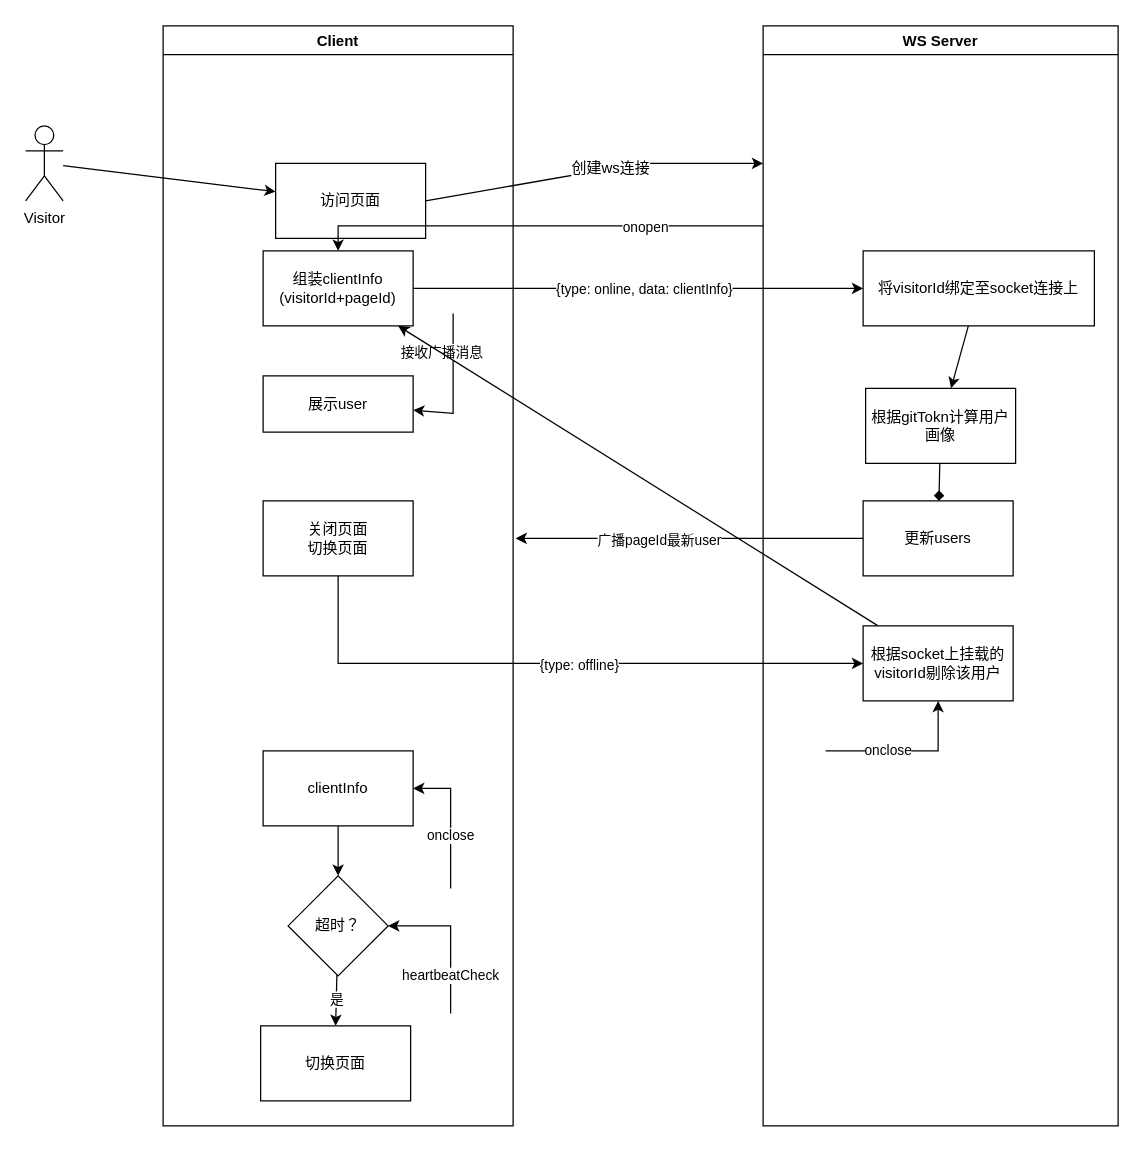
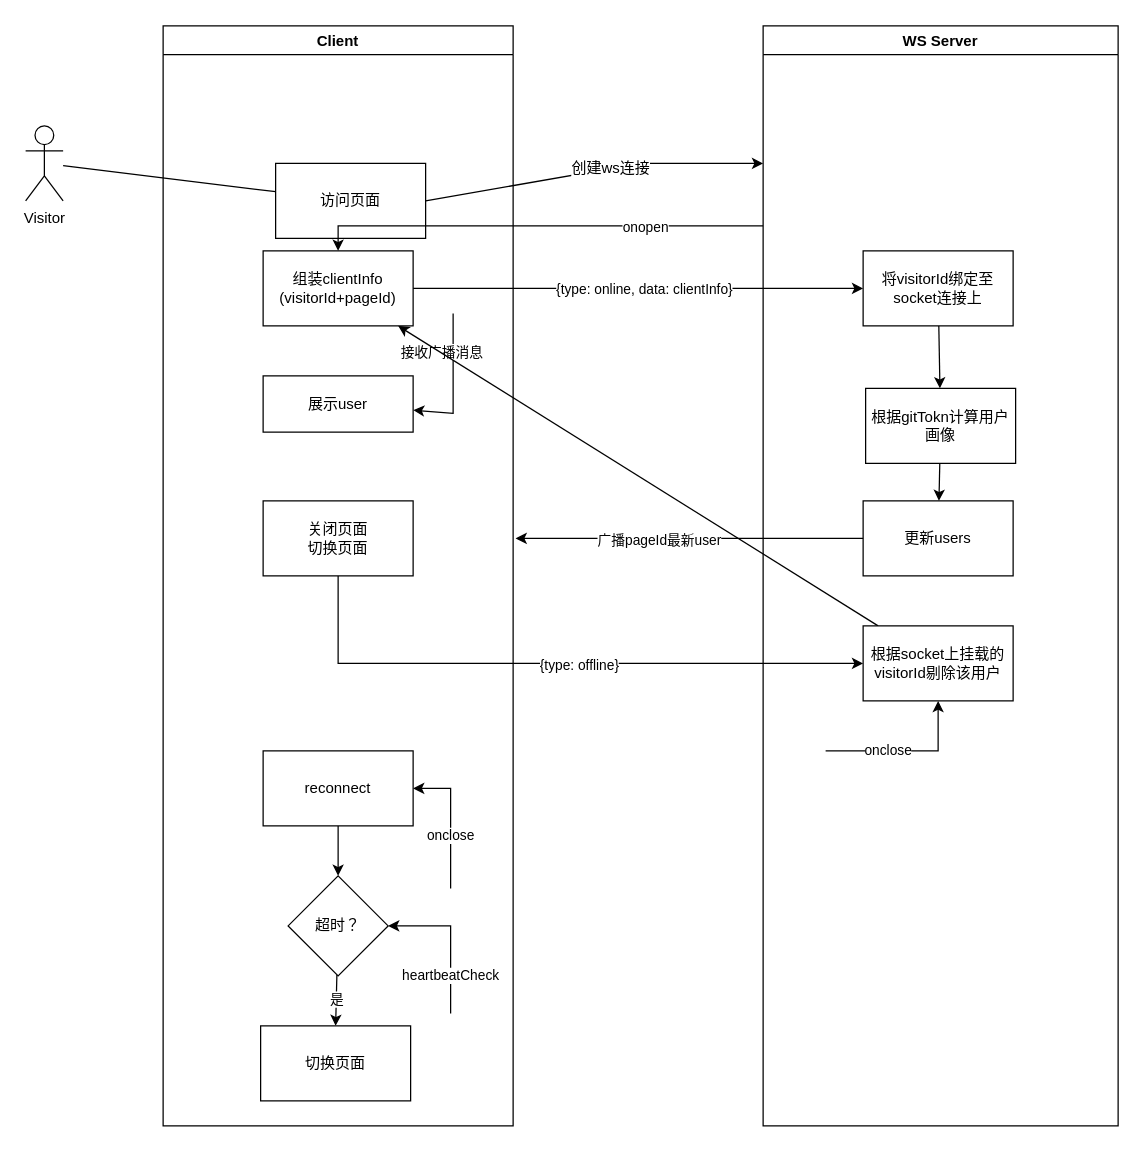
  <mxCell id="0" />
  <mxCell id="1" parent="0" />
  <mxCell id="2" value="Client" style="swimlane;" parent="1" vertex="1"><mxGeometry x="130" y="20" width="280" height="880" as="geometry" /></mxCell>
  <mxCell id="3" value="访问页面" style="rounded=0;whiteSpace=wrap;html=1;" parent="2" vertex="1"><mxGeometry x="90" y="110" width="120" height="60" as="geometry" /></mxCell>
  <mxCell id="4" value="组装clientInfo&lt;br&gt;(visitorId+pageId)" style="rounded=0;whiteSpace=wrap;html=1;" parent="2" vertex="1"><mxGeometry x="80" y="180" width="120" height="60" as="geometry" /></mxCell>
  <mxCell id="5" value="展示user" style="rounded=0;whiteSpace=wrap;html=1;" parent="2" vertex="1"><mxGeometry x="80" y="280" width="120" height="45" as="geometry" /></mxCell>
  <mxCell id="6" value="关闭页面&lt;br&gt;切换页面" style="rounded=0;whiteSpace=wrap;html=1;" parent="2" vertex="1"><mxGeometry x="80" y="380" width="120" height="60" as="geometry" /></mxCell>
  <mxCell id="7" value="" style="endArrow=classic;html=1;rounded=0;" parent="2" target="5" edge="1"><mxGeometry width="50" height="50" relative="1" as="geometry"><mxPoint x="232" y="230" as="sourcePoint" /><mxPoint x="232" y="240" as="targetPoint" /><Array as="points"><mxPoint x="232" y="310" /></Array></mxGeometry></mxCell>
  <mxCell id="8" value="接收广播消息" style="edgeLabel;html=1;align=center;verticalAlign=middle;resizable=0;points=[];" parent="7" vertex="1" connectable="0"><mxGeometry x="-0.457" y="-1" relative="1" as="geometry"><mxPoint x="-9" as="offset" /></mxGeometry></mxCell>
  <mxCell id="9" value="onclose" style="edgeStyle=none;rounded=0;html=1;entryX=1;entryY=0.5;entryDx=0;entryDy=0;" parent="2" target="11" edge="1"><mxGeometry x="-0.231" relative="1" as="geometry"><mxPoint x="230" y="690" as="sourcePoint" /><Array as="points"><mxPoint x="230" y="610" /></Array><mxPoint as="offset" /></mxGeometry></mxCell>
  <mxCell id="10" style="edgeStyle=none;rounded=0;html=1;" parent="2" source="11" target="13" edge="1"><mxGeometry relative="1" as="geometry" /></mxCell>
- <mxCell id="11" value="clientInfo" style="rounded=0;whiteSpace=wrap;html=1;" parent="2" vertex="1"><mxGeometry x="80" y="580" width="120" height="60" as="geometry" /></mxCell>
+ <mxCell id="11" value="reconnect" style="rounded=0;whiteSpace=wrap;html=1;" parent="2" vertex="1"><mxGeometry x="80" y="580" width="120" height="60" as="geometry" /></mxCell>
  <mxCell id="12" value="是" style="edgeStyle=none;rounded=0;html=1;entryX=0.5;entryY=0;entryDx=0;entryDy=0;" parent="2" source="13" target="15" edge="1"><mxGeometry relative="1" as="geometry" /></mxCell>
  <mxCell id="13" value="超时？" style="rhombus;whiteSpace=wrap;html=1;" parent="2" vertex="1"><mxGeometry x="100" y="680" width="80" height="80" as="geometry" /></mxCell>
  <mxCell id="14" value="heartbeatCheck" style="edgeStyle=none;html=1;entryX=1;entryY=0.5;entryDx=0;entryDy=0;rounded=0;" edge="1" parent="2" target="13"><mxGeometry x="-0.5" relative="1" as="geometry"><mxPoint x="230" y="790" as="sourcePoint" /><Array as="points"><mxPoint x="230" y="720" /></Array><mxPoint as="offset" /></mxGeometry></mxCell>
  <mxCell id="15" value="切换页面" style="rounded=0;whiteSpace=wrap;html=1;" parent="2" vertex="1"><mxGeometry x="78" y="800" width="120" height="60" as="geometry" /></mxCell>
  <mxCell id="16" style="edgeStyle=none;html=1;entryX=0.5;entryY=0;entryDx=0;entryDy=0;rounded=0;" parent="1" target="4" edge="1"><mxGeometry relative="1" as="geometry"><mxPoint x="610" y="180" as="sourcePoint" /><Array as="points"><mxPoint x="270" y="180" /></Array></mxGeometry></mxCell>
  <mxCell id="17" value="onopen" style="edgeLabel;html=1;align=center;verticalAlign=middle;resizable=0;points=[];" parent="16" vertex="1" connectable="0"><mxGeometry x="-0.22" relative="1" as="geometry"><mxPoint x="45" as="offset" /></mxGeometry></mxCell>
  <mxCell id="18" value="WS Server" style="swimlane;" parent="1" vertex="1"><mxGeometry x="610" y="20" width="284" height="880" as="geometry" /></mxCell>
  <mxCell id="19" value="更新users" style="rounded=0;whiteSpace=wrap;html=1;" parent="18" vertex="1"><mxGeometry x="80" y="380" width="120" height="60" as="geometry" /></mxCell>
  <mxCell id="20" style="edgeStyle=none;rounded=0;html=1;" parent="18" source="21" target="23" edge="1"><mxGeometry relative="1" as="geometry" /></mxCell>
- <mxCell id="21" value="将visitorId绑定至socket连接上" style="rounded=0;whiteSpace=wrap;html=1;" parent="18" vertex="1"><mxGeometry x="80" y="180" width="185" height="60" as="geometry" /></mxCell>
- <mxCell id="22" style="edgeStyle=none;rounded=0;html=1;endArrow=diamond;" parent="18" source="23" target="19" edge="1"><mxGeometry relative="1" as="geometry" /></mxCell>
+ <mxCell id="21" value="将visitorId绑定至socket连接上" style="rounded=0;whiteSpace=wrap;html=1;" parent="18" vertex="1"><mxGeometry x="80" y="180" width="120" height="60" as="geometry" /></mxCell>
+ <mxCell id="22" style="edgeStyle=none;rounded=0;html=1;" parent="18" source="23" target="19" edge="1"><mxGeometry relative="1" as="geometry" /></mxCell>
  <mxCell id="23" value="根据gitTokn计算用户画像" style="rounded=0;whiteSpace=wrap;html=1;" parent="18" vertex="1"><mxGeometry x="82" y="290" width="120" height="60" as="geometry" /></mxCell>
  <mxCell id="24" style="edgeStyle=none;rounded=0;html=1;" parent="18" source="25" target="4" edge="1"><mxGeometry relative="1" as="geometry" /></mxCell>
  <mxCell id="25" value="根据socket上挂载的visitorId剔除该用户" style="rounded=0;whiteSpace=wrap;html=1;" parent="18" vertex="1"><mxGeometry x="80" y="480" width="120" height="60" as="geometry" /></mxCell>
- <mxCell id="26" style="edgeStyle=none;html=1;" parent="1" source="27" target="3" edge="1"><mxGeometry relative="1" as="geometry" /></mxCell>
+ <mxCell id="26" style="edgeStyle=none;html=1;endArrow=none;" parent="1" source="27" target="3" edge="1"><mxGeometry relative="1" as="geometry" /></mxCell>
  <mxCell id="27" value="Visitor" style="shape=umlActor;verticalLabelPosition=bottom;verticalAlign=top;html=1;outlineConnect=0;" parent="1" vertex="1"><mxGeometry x="20" y="100" width="30" height="60" as="geometry" /></mxCell>
  <mxCell id="28" value="&lt;span style=&quot;font-size: 12px&quot;&gt;创建ws连接&lt;/span&gt;" style="edgeStyle=none;html=1;rounded=0;exitX=1;exitY=0.5;exitDx=0;exitDy=0;" parent="1" source="3" edge="1"><mxGeometry x="0.104" relative="1" as="geometry"><Array as="points"><mxPoint x="512" y="130" /></Array><mxPoint x="610" y="130" as="targetPoint" /><mxPoint as="offset" /></mxGeometry></mxCell>
  <mxCell id="29" value="&lt;span style=&quot;color: rgba(0 , 0 , 0 , 0) ; font-family: monospace ; font-size: 0px&quot;&gt;%3CmxGraphModel%3E%3Croot%3E%3CmxCell%20id%3D%220%22%2F%3E%3CmxCell%20id%3D%221%22%20parent%3D%220%22%2F%3E%3CmxCell%20id%3D%222%22%20value%3D%22%7Btype%3A%20online%2C%20data%3A%20clientInfo%7D%22%20style%3D%22edgeLabel%3Bhtml%3D1%3Balign%3Dcenter%3BverticalAlign%3Dmiddle%3Bresizable%3D0%3Bpoints%3D%5B%5D%3B%22%20vertex%3D%221%22%20connectable%3D%220%22%20parent%3D%221%22%3E%3CmxGeometry%20x%3D%22810%22%20y%3D%22411%22%20as%3D%22geometry%22%2F%3E%3C%2FmxCell%3E%3C%2Froot%3E%3C%2FmxGraphModel%3E&lt;/span&gt;" style="edgeStyle=none;rounded=0;html=1;exitX=0.5;exitY=1;exitDx=0;exitDy=0;entryX=0;entryY=0.5;entryDx=0;entryDy=0;" parent="1" source="6" target="25" edge="1"><mxGeometry x="-0.251" relative="1" as="geometry"><mxPoint x="670" y="530" as="targetPoint" /><Array as="points"><mxPoint x="270" y="530" /><mxPoint x="510" y="530" /><mxPoint x="590" y="530" /></Array><mxPoint as="offset" /><mxPoint x="330" y="530" as="sourcePoint" /></mxGeometry></mxCell>
  <mxCell id="30" value="{type: offline}" style="edgeLabel;html=1;align=center;verticalAlign=middle;resizable=0;points=[];" parent="29" vertex="1" connectable="0"><mxGeometry x="-0.253" y="-1" relative="1" as="geometry"><mxPoint x="79" as="offset" /></mxGeometry></mxCell>
  <mxCell id="31" style="edgeStyle=none;rounded=0;html=1;exitX=0;exitY=0.5;exitDx=0;exitDy=0;" parent="1" source="19" edge="1"><mxGeometry relative="1" as="geometry"><mxPoint x="412" y="430" as="targetPoint" /></mxGeometry></mxCell>
  <mxCell id="32" value="广播pageId最新user" style="edgeLabel;html=1;align=center;verticalAlign=middle;resizable=0;points=[];" parent="31" vertex="1" connectable="0"><mxGeometry x="0.183" y="1" relative="1" as="geometry"><mxPoint as="offset" /></mxGeometry></mxCell>
  <mxCell id="33" style="edgeStyle=none;html=1;entryX=0;entryY=0.5;entryDx=0;entryDy=0;" parent="1" source="4" target="21" edge="1"><mxGeometry relative="1" as="geometry" /></mxCell>
  <mxCell id="34" value="{type: online, data: clientInfo}" style="edgeLabel;html=1;align=center;verticalAlign=middle;resizable=0;points=[];" parent="33" vertex="1" connectable="0"><mxGeometry x="-0.076" y="-1" relative="1" as="geometry"><mxPoint x="18" y="-1" as="offset" /></mxGeometry></mxCell>
  <mxCell id="35" value="onclose" style="edgeStyle=none;rounded=0;html=1;entryX=0.5;entryY=1;entryDx=0;entryDy=0;" edge="1" parent="1" target="25"><mxGeometry x="-0.231" relative="1" as="geometry"><mxPoint x="660" y="600" as="sourcePoint" /><Array as="points"><mxPoint x="750" y="600" /></Array><mxPoint as="offset" /><mxPoint x="340" y="640" as="targetPoint" /></mxGeometry></mxCell>
